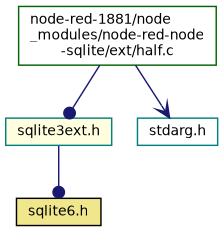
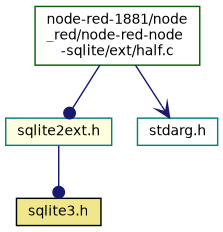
  digraph {
    node [color=teal fillcolor=white fontname=Helvetica fontsize=10 shape=record style=filled]
    edge [arrowhead=dot color=midnightblue fontname=Helvetica fontsize=10 labelfontname=Helvetica labelfontsize=10 style=solid]
-   n1 [color=darkgreen fontcolor=black height=0.2 label="node-red-1881/node\l_modules/node-red-node\l-sqlite/ext/half.c" width=0.4]
-   n2 [fillcolor=lightyellow height=0.2 label="sqlite3ext.h" width=0.4]
+   n1 [color=darkgreen fontcolor=black height=0.2 label="node-red-1881/node\l_red/node-red-node\l-sqlite/ext/half.c" width=0.4]
+   n2 [fillcolor=lightyellow height=0.2 label="sqlite2ext.h" width=0.4]
    n3 [height=0.2 label="stdarg.h" width=0.4]
-   n4 [color=black fillcolor=khaki height=0.2 label="sqlite6.h" width=0.4]
+   n4 [color=black fillcolor=khaki height=0.2 label="sqlite3.h" width=0.4]
    n1 -> n2
    n1 -> n3 [arrowhead=vee]
    n2 -> n4
  }
